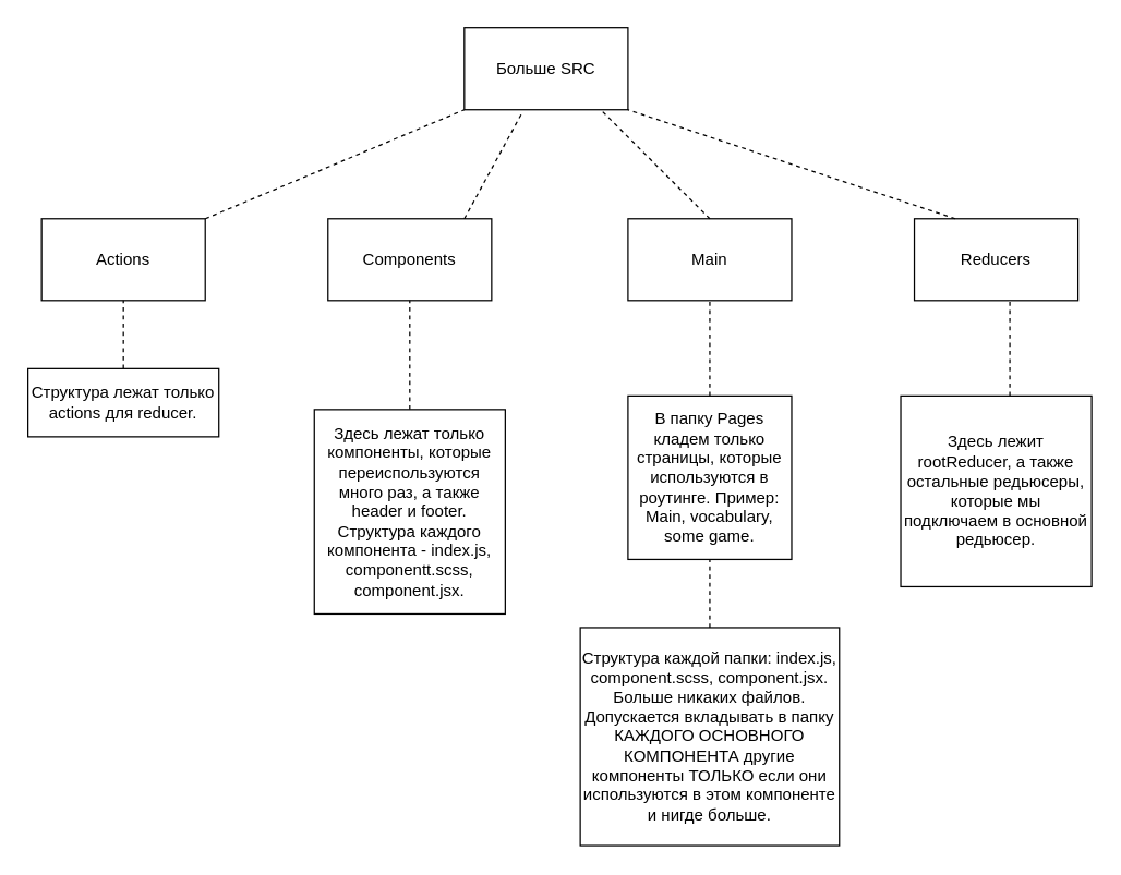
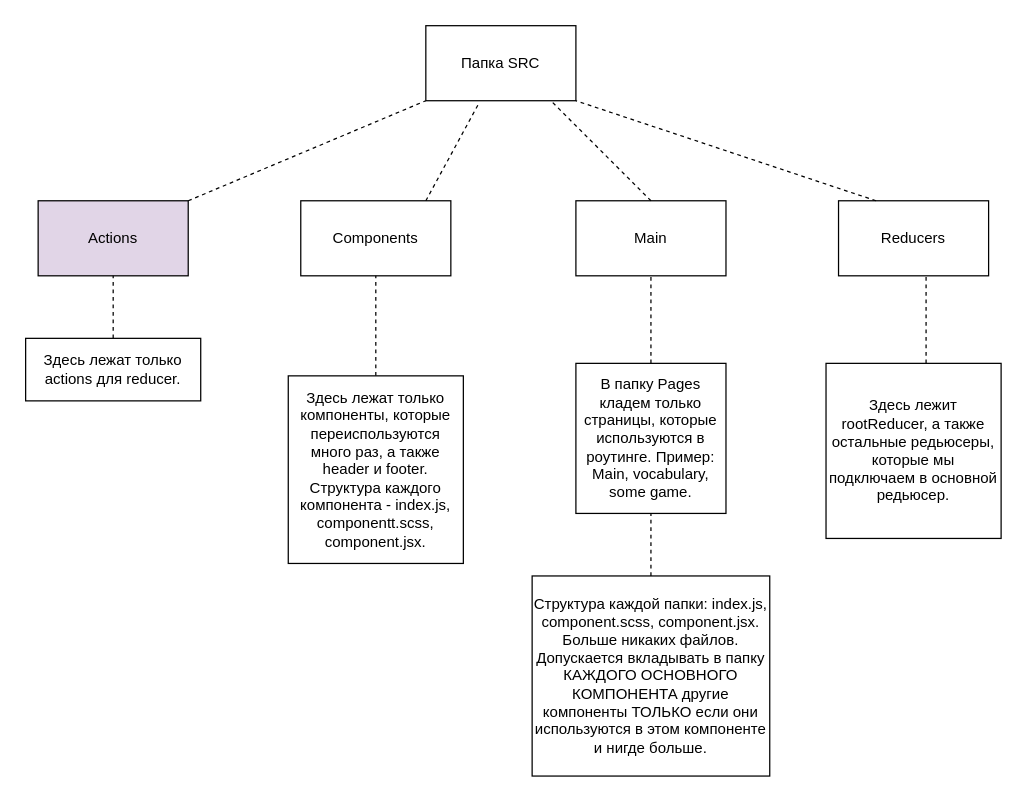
  <mxCell id="0" />
  <mxCell id="1" parent="0" />
- <mxCell id="2" value="Actions" style="rounded=0;whiteSpace=wrap;html=1;" vertex="1" parent="1"><mxGeometry x="30" y="160" width="120" height="60" as="geometry" /></mxCell>
- <mxCell id="3" value="Больше SRC" style="rounded=0;whiteSpace=wrap;html=1;" vertex="1" parent="1"><mxGeometry x="340" y="20" width="120" height="60" as="geometry" /></mxCell>
+ <mxCell id="2" value="Actions" style="rounded=0;whiteSpace=wrap;html=1;fillColor=#e1d5e7;" vertex="1" parent="1"><mxGeometry x="30" y="160" width="120" height="60" as="geometry" /></mxCell>
+ <mxCell id="3" value="Папка SRC" style="rounded=0;whiteSpace=wrap;html=1;" vertex="1" parent="1"><mxGeometry x="340" y="20" width="120" height="60" as="geometry" /></mxCell>
  <mxCell id="4" value="" style="endArrow=none;dashed=1;html=1;entryX=0;entryY=1;entryDx=0;entryDy=0;" edge="1" parent="1" target="3"><mxGeometry width="50" height="50" relative="1" as="geometry"><mxPoint x="150" y="160" as="sourcePoint" /><mxPoint x="200" y="110" as="targetPoint" /></mxGeometry></mxCell>
  <mxCell id="5" value="Components" style="rounded=0;whiteSpace=wrap;html=1;" vertex="1" parent="1"><mxGeometry x="240" y="160" width="120" height="60" as="geometry" /></mxCell>
  <mxCell id="6" value="Main" style="rounded=0;whiteSpace=wrap;html=1;" vertex="1" parent="1"><mxGeometry x="460" y="160" width="120" height="60" as="geometry" /></mxCell>
  <mxCell id="7" value="Reducers" style="rounded=0;whiteSpace=wrap;html=1;" vertex="1" parent="1"><mxGeometry x="670" y="160" width="120" height="60" as="geometry" /></mxCell>
  <mxCell id="8" value="" style="endArrow=none;dashed=1;html=1;entryX=0.358;entryY=1.017;entryDx=0;entryDy=0;entryPerimeter=0;" edge="1" parent="1" target="3"><mxGeometry width="50" height="50" relative="1" as="geometry"><mxPoint x="340" y="160" as="sourcePoint" /><mxPoint x="390" y="110" as="targetPoint" /></mxGeometry></mxCell>
  <mxCell id="9" value="" style="endArrow=none;dashed=1;html=1;exitX=0.5;exitY=0;exitDx=0;exitDy=0;" edge="1" parent="1" source="6"><mxGeometry width="50" height="50" relative="1" as="geometry"><mxPoint x="390" y="130" as="sourcePoint" /><mxPoint x="440" y="80" as="targetPoint" /></mxGeometry></mxCell>
  <mxCell id="10" value="" style="endArrow=none;dashed=1;html=1;exitX=0.25;exitY=0;exitDx=0;exitDy=0;" edge="1" parent="1" source="7"><mxGeometry width="50" height="50" relative="1" as="geometry"><mxPoint x="610" y="160" as="sourcePoint" /><mxPoint x="460" y="80" as="targetPoint" /></mxGeometry></mxCell>
  <mxCell id="11" value="" style="endArrow=none;dashed=1;html=1;" edge="1" parent="1"><mxGeometry width="50" height="50" relative="1" as="geometry"><mxPoint x="520" y="290" as="sourcePoint" /><mxPoint x="520" y="220" as="targetPoint" /></mxGeometry></mxCell>
  <mxCell id="12" value="В папку Pages кладем только страницы, которые используются&amp;nbsp;в роутинге. Пример: Main,&amp;nbsp;vocabulary, some game." style="rounded=0;whiteSpace=wrap;html=1;" vertex="1" parent="1"><mxGeometry x="460" y="290" width="120" height="120" as="geometry" /></mxCell>
  <mxCell id="13" value="" style="endArrow=none;dashed=1;html=1;" edge="1" parent="1"><mxGeometry width="50" height="50" relative="1" as="geometry"><mxPoint x="520" y="460" as="sourcePoint" /><mxPoint x="520" y="410" as="targetPoint" /></mxGeometry></mxCell>
  <mxCell id="14" value="Структура каждой папки: index.js, component.scss, component.jsx. Больше никаких файлов. Допускается вкладывать в папку КАЖДОГО ОСНОВНОГО КОМПОНЕНТА другие компоненты ТОЛЬКО если они используются в этом компоненте и нигде больше." style="rounded=0;whiteSpace=wrap;html=1;" vertex="1" parent="1"><mxGeometry x="425" y="460" width="190" height="160" as="geometry" /></mxCell>
  <mxCell id="15" style="edgeStyle=orthogonalEdgeStyle;rounded=0;orthogonalLoop=1;jettySize=auto;html=1;exitX=0.5;exitY=1;exitDx=0;exitDy=0;" edge="1" parent="1" source="14" target="14"><mxGeometry relative="1" as="geometry" /></mxCell>
  <mxCell id="16" value="" style="endArrow=none;dashed=1;html=1;entryX=0.5;entryY=1;entryDx=0;entryDy=0;" edge="1" parent="1" target="5"><mxGeometry width="50" height="50" relative="1" as="geometry"><mxPoint x="300" y="300" as="sourcePoint" /><mxPoint x="440" y="280" as="targetPoint" /></mxGeometry></mxCell>
  <mxCell id="17" value="Здесь лежат только компоненты, которые переиспользуются много раз, а также header и footer. Структура каждого компонента - index.js, componentt.scss, component.jsx." style="rounded=0;whiteSpace=wrap;html=1;" vertex="1" parent="1"><mxGeometry x="230" y="300" width="140" height="150" as="geometry" /></mxCell>
  <mxCell id="18" value="" style="endArrow=none;dashed=1;html=1;" edge="1" parent="1"><mxGeometry width="50" height="50" relative="1" as="geometry"><mxPoint x="90" y="270" as="sourcePoint" /><mxPoint x="90" y="220" as="targetPoint" /></mxGeometry></mxCell>
- <mxCell id="19" value="Структура лежат только actions для reducer." style="rounded=0;whiteSpace=wrap;html=1;" vertex="1" parent="1"><mxGeometry x="20" y="270" width="140" height="50" as="geometry" /></mxCell>
+ <mxCell id="19" value="Здесь лежат только actions для reducer." style="rounded=0;whiteSpace=wrap;html=1;" vertex="1" parent="1"><mxGeometry x="20" y="270" width="140" height="50" as="geometry" /></mxCell>
  <mxCell id="20" value="" style="endArrow=none;dashed=1;html=1;" edge="1" parent="1"><mxGeometry width="50" height="50" relative="1" as="geometry"><mxPoint x="740" y="290" as="sourcePoint" /><mxPoint x="740" y="220" as="targetPoint" /></mxGeometry></mxCell>
  <mxCell id="21" value="Здесь лежит rootReducer, а также остальные редьюсеры, которые мы подключаем в основной редьюсер." style="rounded=0;whiteSpace=wrap;html=1;" vertex="1" parent="1"><mxGeometry x="660" y="290" width="140" height="140" as="geometry" /></mxCell>
